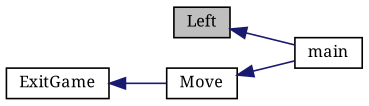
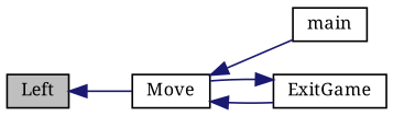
  digraph {
    rankdir=LR
    fontname="Noto Serif"
    node [color=black fillcolor=white fontname="Noto Serif" fontsize=10 shape=record style=filled]
    edge [color=midnightblue dir=back fontname="Noto Serif" fontsize=10 labelfontname=Helvetica labelfontsize=10 style=solid]
    n1 [fillcolor=grey75 fontcolor=black height=0.2 label=Left width=0.4]
    n2 [height=0.2 label=Move width=0.4]
    n3 [height=0.2 label=main width=0.4]
    n4 [height=0.2 label=ExitGame width=0.4]
-   n1 -> n3
+   n1 -> n2
    n2 -> n3
+   n2 -> n4
    n4 -> n2
  }
